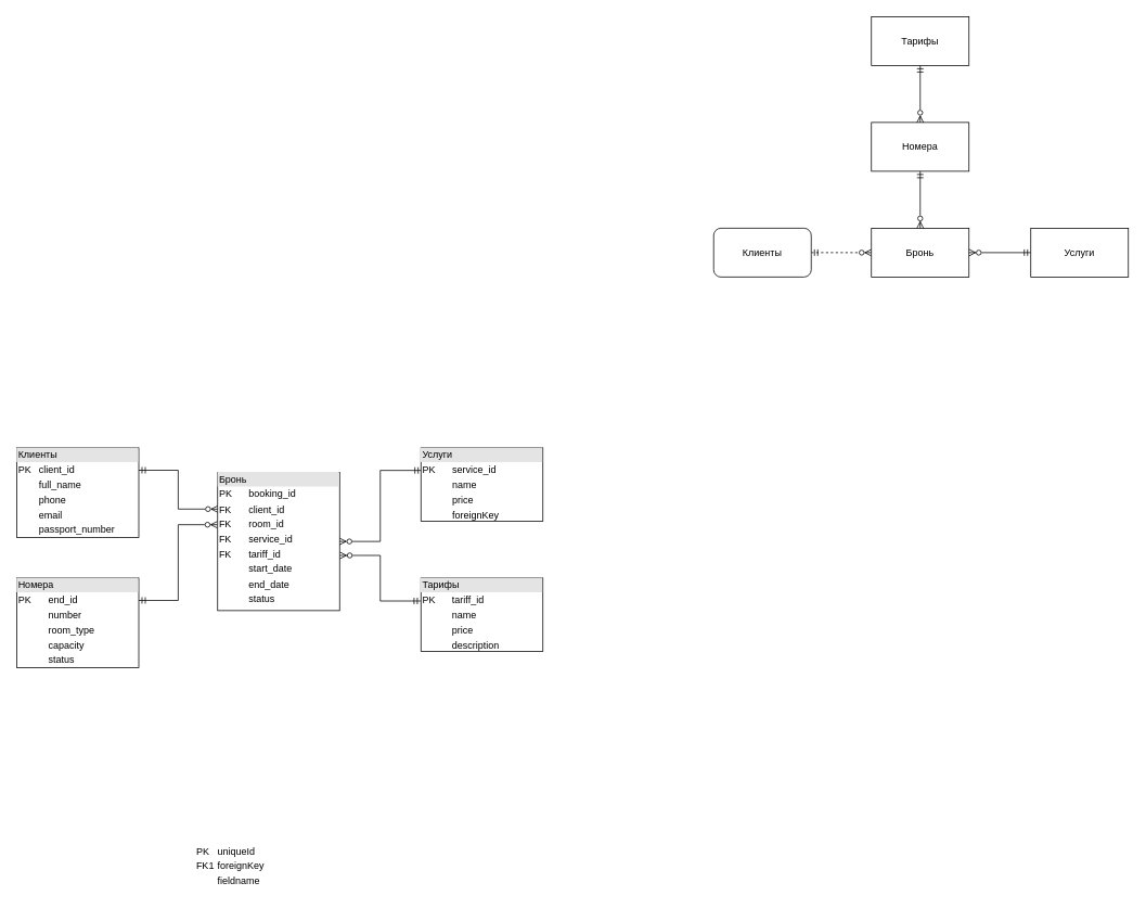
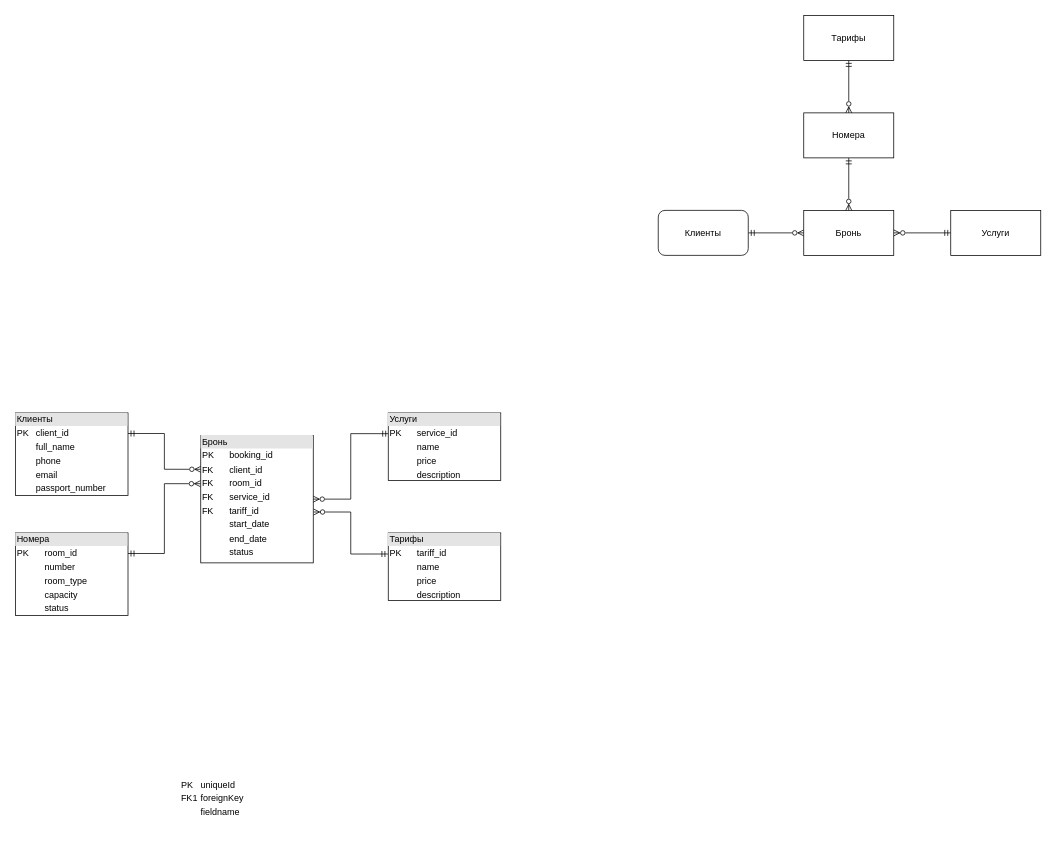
  <mxCell id="0" />
  <mxCell id="1" parent="0" />
- <mxCell id="2" value="" style="edgeStyle=orthogonalEdgeStyle;rounded=0;orthogonalLoop=1;jettySize=auto;html=1;endArrow=ERzeroToMany;endFill=0;startArrow=ERmandOne;startFill=0;dashed=1;" edge="1" parent="1" source="3" target="4"><mxGeometry relative="1" as="geometry" /></mxCell>
+ <mxCell id="2" value="" style="edgeStyle=orthogonalEdgeStyle;rounded=0;orthogonalLoop=1;jettySize=auto;html=1;endArrow=ERzeroToMany;endFill=0;startArrow=ERmandOne;startFill=0;" edge="1" parent="1" source="3" target="4"><mxGeometry relative="1" as="geometry" /></mxCell>
  <mxCell id="3" value="Клиенты" style="whiteSpace=wrap;html=1;rounded=1;" vertex="1" parent="1"><mxGeometry x="877" y="280" width="120" height="60" as="geometry" /></mxCell>
  <mxCell id="4" value="Бронь" style="rounded=0;whiteSpace=wrap;html=1;" vertex="1" parent="1"><mxGeometry x="1071" y="280" width="120" height="60" as="geometry" /></mxCell>
  <mxCell id="5" value="" style="edgeStyle=orthogonalEdgeStyle;rounded=0;orthogonalLoop=1;jettySize=auto;html=1;endArrow=ERzeroToMany;endFill=0;startArrow=ERmandOne;startFill=0;" edge="1" parent="1" source="6" target="4"><mxGeometry relative="1" as="geometry" /></mxCell>
  <mxCell id="6" value="Услуги" style="rounded=0;whiteSpace=wrap;html=1;" vertex="1" parent="1"><mxGeometry x="1267" y="280" width="120" height="60" as="geometry" /></mxCell>
  <mxCell id="7" value="" style="edgeStyle=orthogonalEdgeStyle;rounded=0;orthogonalLoop=1;jettySize=auto;html=1;startArrow=ERmandOne;startFill=0;endArrow=ERzeroToMany;endFill=0;" edge="1" parent="1" source="8" target="4"><mxGeometry relative="1" as="geometry" /></mxCell>
  <mxCell id="8" value="Номера" style="rounded=0;whiteSpace=wrap;html=1;" vertex="1" parent="1"><mxGeometry x="1071" y="150" width="120" height="60" as="geometry" /></mxCell>
  <mxCell id="9" value="" style="edgeStyle=orthogonalEdgeStyle;rounded=0;orthogonalLoop=1;jettySize=auto;html=1;endArrow=ERzeroToMany;endFill=0;startArrow=ERmandOne;startFill=0;" edge="1" parent="1" source="10" target="8"><mxGeometry relative="1" as="geometry" /></mxCell>
  <mxCell id="10" value="Тарифы" style="rounded=0;whiteSpace=wrap;html=1;" vertex="1" parent="1"><mxGeometry x="1071" y="20" width="120" height="60" as="geometry" /></mxCell>
  <mxCell id="11" style="edgeStyle=orthogonalEdgeStyle;rounded=0;orthogonalLoop=1;jettySize=auto;html=1;exitX=1;exitY=0.25;exitDx=0;exitDy=0;entryX=0.001;entryY=0.266;entryDx=0;entryDy=0;endArrow=ERzeroToMany;endFill=0;startArrow=ERmandOne;startFill=0;entryPerimeter=0;" edge="1" parent="1" source="12" target="16"><mxGeometry relative="1" as="geometry" /></mxCell>
  <mxCell id="12" value="&lt;div style=&quot;box-sizing: border-box; width: 100%; background: rgb(228, 228, 228); padding: 2px;&quot;&gt;Клиенты&lt;/div&gt;&lt;table style=&quot;width:100%;font-size:1em;&quot; cellpadding=&quot;2&quot; cellspacing=&quot;0&quot;&gt;&lt;tbody&gt;&lt;tr&gt;&lt;td&gt;PK&lt;/td&gt;&lt;td&gt;client_id&lt;/td&gt;&lt;/tr&gt;&lt;tr&gt;&lt;td&gt;&lt;br&gt;&lt;/td&gt;&lt;td&gt;full_name&lt;/td&gt;&lt;/tr&gt;&lt;tr&gt;&lt;td&gt;&lt;/td&gt;&lt;td&gt;phone&lt;/td&gt;&lt;/tr&gt;&lt;tr&gt;&lt;td&gt;&lt;br&gt;&lt;/td&gt;&lt;td&gt;email&lt;/td&gt;&lt;/tr&gt;&lt;tr&gt;&lt;td&gt;&lt;br&gt;&lt;/td&gt;&lt;td&gt;passport_number&lt;/td&gt;&lt;/tr&gt;&lt;tr&gt;&lt;td&gt;&lt;br&gt;&lt;/td&gt;&lt;td&gt;&lt;br&gt;&lt;/td&gt;&lt;/tr&gt;&lt;tr&gt;&lt;td&gt;&lt;br&gt;&lt;/td&gt;&lt;td&gt;&lt;br&gt;&lt;/td&gt;&lt;/tr&gt;&lt;tr&gt;&lt;td&gt;&lt;br&gt;&lt;/td&gt;&lt;td&gt;&lt;br&gt;&lt;/td&gt;&lt;/tr&gt;&lt;/tbody&gt;&lt;/table&gt;" style="verticalAlign=top;align=left;overflow=fill;html=1;whiteSpace=wrap;" vertex="1" parent="1"><mxGeometry x="20" y="550" width="150" height="110" as="geometry" /></mxCell>
  <mxCell id="13" value="&lt;table cellspacing=&quot;0&quot; cellpadding=&quot;2&quot; style=&quot;width:100%;font-size:1em;&quot;&gt;&lt;tbody&gt;&lt;tr&gt;&lt;td&gt;PK&lt;/td&gt;&lt;td&gt;uniqueId&lt;/td&gt;&lt;/tr&gt;&lt;tr&gt;&lt;td&gt;FK1&lt;/td&gt;&lt;td&gt;foreignKey&lt;/td&gt;&lt;/tr&gt;&lt;tr&gt;&lt;td&gt;&lt;/td&gt;&lt;td&gt;fieldname&lt;/td&gt;&lt;/tr&gt;&lt;/tbody&gt;&lt;/table&gt;" style="text;whiteSpace=wrap;html=1;" vertex="1" parent="1"><mxGeometry x="237" y="1030" width="120" height="80" as="geometry" /></mxCell>
- <mxCell id="14" value="&lt;div style=&quot;box-sizing: border-box; width: 100%; background: rgb(228, 228, 228); padding: 2px;&quot;&gt;Номера&lt;/div&gt;&lt;table style=&quot;width:100%;font-size:1em;&quot; cellpadding=&quot;2&quot; cellspacing=&quot;0&quot;&gt;&lt;tbody&gt;&lt;tr&gt;&lt;td&gt;PK&lt;/td&gt;&lt;td&gt;end_id&lt;/td&gt;&lt;/tr&gt;&lt;tr&gt;&lt;td&gt;&lt;br&gt;&lt;/td&gt;&lt;td&gt;number&lt;/td&gt;&lt;/tr&gt;&lt;tr&gt;&lt;td&gt;&lt;/td&gt;&lt;td&gt;room_type&lt;/td&gt;&lt;/tr&gt;&lt;tr&gt;&lt;td&gt;&lt;br&gt;&lt;/td&gt;&lt;td&gt;capacity&lt;/td&gt;&lt;/tr&gt;&lt;tr&gt;&lt;td&gt;&lt;br&gt;&lt;/td&gt;&lt;td&gt;status&lt;/td&gt;&lt;/tr&gt;&lt;tr&gt;&lt;td&gt;&lt;br&gt;&lt;/td&gt;&lt;td&gt;&lt;br&gt;&lt;/td&gt;&lt;/tr&gt;&lt;tr&gt;&lt;td&gt;&lt;br&gt;&lt;/td&gt;&lt;td&gt;&lt;br&gt;&lt;/td&gt;&lt;/tr&gt;&lt;tr&gt;&lt;td&gt;&lt;br&gt;&lt;/td&gt;&lt;td&gt;&lt;br&gt;&lt;/td&gt;&lt;/tr&gt;&lt;/tbody&gt;&lt;/table&gt;" style="verticalAlign=top;align=left;overflow=fill;html=1;whiteSpace=wrap;" vertex="1" parent="1"><mxGeometry x="20" y="710" width="150" height="110" as="geometry" /></mxCell>
+ <mxCell id="14" value="&lt;div style=&quot;box-sizing: border-box; width: 100%; background: rgb(228, 228, 228); padding: 2px;&quot;&gt;Номера&lt;/div&gt;&lt;table style=&quot;width:100%;font-size:1em;&quot; cellpadding=&quot;2&quot; cellspacing=&quot;0&quot;&gt;&lt;tbody&gt;&lt;tr&gt;&lt;td&gt;PK&lt;/td&gt;&lt;td&gt;room_id&lt;/td&gt;&lt;/tr&gt;&lt;tr&gt;&lt;td&gt;&lt;br&gt;&lt;/td&gt;&lt;td&gt;number&lt;/td&gt;&lt;/tr&gt;&lt;tr&gt;&lt;td&gt;&lt;/td&gt;&lt;td&gt;room_type&lt;/td&gt;&lt;/tr&gt;&lt;tr&gt;&lt;td&gt;&lt;br&gt;&lt;/td&gt;&lt;td&gt;capacity&lt;/td&gt;&lt;/tr&gt;&lt;tr&gt;&lt;td&gt;&lt;br&gt;&lt;/td&gt;&lt;td&gt;status&lt;/td&gt;&lt;/tr&gt;&lt;tr&gt;&lt;td&gt;&lt;br&gt;&lt;/td&gt;&lt;td&gt;&lt;br&gt;&lt;/td&gt;&lt;/tr&gt;&lt;tr&gt;&lt;td&gt;&lt;br&gt;&lt;/td&gt;&lt;td&gt;&lt;br&gt;&lt;/td&gt;&lt;/tr&gt;&lt;tr&gt;&lt;td&gt;&lt;br&gt;&lt;/td&gt;&lt;td&gt;&lt;br&gt;&lt;/td&gt;&lt;/tr&gt;&lt;/tbody&gt;&lt;/table&gt;" style="verticalAlign=top;align=left;overflow=fill;html=1;whiteSpace=wrap;" vertex="1" parent="1"><mxGeometry x="20" y="710" width="150" height="110" as="geometry" /></mxCell>
  <mxCell id="15" value="&lt;div style=&quot;box-sizing: border-box; width: 100%; background: rgb(228, 228, 228); padding: 2px;&quot;&gt;Тарифы&lt;/div&gt;&lt;table style=&quot;width:100%;font-size:1em;&quot; cellpadding=&quot;2&quot; cellspacing=&quot;0&quot;&gt;&lt;tbody&gt;&lt;tr&gt;&lt;td&gt;PK&lt;/td&gt;&lt;td&gt;tariff_id&lt;/td&gt;&lt;/tr&gt;&lt;tr&gt;&lt;td&gt;&lt;br&gt;&lt;/td&gt;&lt;td&gt;name&lt;/td&gt;&lt;/tr&gt;&lt;tr&gt;&lt;td&gt;&lt;/td&gt;&lt;td&gt;price&lt;/td&gt;&lt;/tr&gt;&lt;tr&gt;&lt;td&gt;&lt;br&gt;&lt;/td&gt;&lt;td&gt;&lt;span lang=&quot;en&quot; class=&quot;HwtZe&quot;&gt;&lt;span class=&quot;jCAhz ChMk0b&quot;&gt;&lt;span class=&quot;ryNqvb&quot;&gt;description&lt;/span&gt;&lt;/span&gt;&lt;/span&gt;&lt;/td&gt;&lt;/tr&gt;&lt;tr&gt;&lt;td&gt;&lt;br&gt;&lt;/td&gt;&lt;td&gt;&lt;br&gt;&lt;/td&gt;&lt;/tr&gt;&lt;tr&gt;&lt;td&gt;&lt;br&gt;&lt;/td&gt;&lt;td&gt;&lt;br&gt;&lt;/td&gt;&lt;/tr&gt;&lt;/tbody&gt;&lt;/table&gt;" style="verticalAlign=top;align=left;overflow=fill;html=1;whiteSpace=wrap;" vertex="1" parent="1"><mxGeometry x="517" y="710" width="150" height="90" as="geometry" /></mxCell>
  <mxCell id="16" value="&lt;div style=&quot;box-sizing: border-box; width: 100%; background: rgb(228, 228, 228); padding: 2px;&quot;&gt;Бронь&lt;/div&gt;&lt;table style=&quot;width:100%;font-size:1em;&quot; cellpadding=&quot;2&quot; cellspacing=&quot;0&quot;&gt;&lt;tbody&gt;&lt;tr&gt;&lt;td&gt;PK&lt;/td&gt;&lt;td&gt;booking_id &lt;/td&gt;&lt;/tr&gt;&lt;tr&gt;&lt;td&gt;FK&lt;/td&gt;&lt;td&gt;client_id &lt;/td&gt;&lt;/tr&gt;&lt;tr&gt;&lt;td&gt;FK&lt;/td&gt;&lt;td&gt;room_id &lt;/td&gt;&lt;/tr&gt;&lt;tr&gt;&lt;td&gt;FK&lt;/td&gt;&lt;td&gt;service_id&lt;/td&gt;&lt;/tr&gt;&lt;tr&gt;&lt;td&gt;FK&lt;/td&gt;&lt;td&gt;tariff_id&lt;/td&gt;&lt;/tr&gt;&lt;tr&gt;&lt;td&gt;&lt;br&gt;&lt;/td&gt;&lt;td&gt;start_date&lt;/td&gt;&lt;/tr&gt;&lt;tr&gt;&lt;td&gt;&lt;br&gt;&lt;/td&gt;&lt;td&gt;end_date&lt;/td&gt;&lt;/tr&gt;&lt;tr&gt;&lt;td&gt;&lt;br&gt;&lt;/td&gt;&lt;td&gt;status&lt;/td&gt;&lt;/tr&gt;&lt;/tbody&gt;&lt;/table&gt;" style="verticalAlign=top;align=left;overflow=fill;html=1;whiteSpace=wrap;" vertex="1" parent="1"><mxGeometry x="267" y="580" width="150" height="170" as="geometry" /></mxCell>
  <mxCell id="17" style="edgeStyle=orthogonalEdgeStyle;rounded=0;orthogonalLoop=1;jettySize=auto;html=1;exitX=0.004;exitY=0.308;exitDx=0;exitDy=0;entryX=1;entryY=0.5;entryDx=0;entryDy=0;endArrow=ERzeroToMany;endFill=0;startArrow=ERmandOne;startFill=0;exitPerimeter=0;" edge="1" parent="1" source="18" target="16"><mxGeometry relative="1" as="geometry" /></mxCell>
- <mxCell id="18" value="&lt;div style=&quot;box-sizing: border-box; width: 100%; background: rgb(228, 228, 228); padding: 2px;&quot;&gt;Услуги&lt;/div&gt;&lt;table style=&quot;width:100%;font-size:1em;&quot; cellpadding=&quot;2&quot; cellspacing=&quot;0&quot;&gt;&lt;tbody&gt;&lt;tr&gt;&lt;td&gt;PK&lt;/td&gt;&lt;td&gt;service_id &lt;/td&gt;&lt;/tr&gt;&lt;tr&gt;&lt;td&gt;&lt;/td&gt;&lt;td&gt;name&lt;/td&gt;&lt;/tr&gt;&lt;tr&gt;&lt;td&gt;&lt;br&gt;&lt;/td&gt;&lt;td&gt;price&lt;/td&gt;&lt;/tr&gt;&lt;tr&gt;&lt;td&gt;&lt;br&gt;&lt;/td&gt;&lt;td&gt;&lt;span lang=&quot;en&quot; class=&quot;HwtZe&quot;&gt;&lt;span class=&quot;jCAhz ChMk0b&quot;&gt;&lt;span class=&quot;ryNqvb&quot;&gt;foreignKey&lt;/span&gt;&lt;/span&gt;&lt;/span&gt;&lt;/td&gt;&lt;/tr&gt;&lt;tr&gt;&lt;td&gt;&lt;br&gt;&lt;/td&gt;&lt;td&gt;&lt;br&gt;&lt;/td&gt;&lt;/tr&gt;&lt;tr&gt;&lt;td&gt;&lt;br&gt;&lt;/td&gt;&lt;td&gt;&lt;br&gt;&lt;/td&gt;&lt;/tr&gt;&lt;tr&gt;&lt;td&gt;&lt;br&gt;&lt;/td&gt;&lt;td&gt;&lt;br&gt;&lt;/td&gt;&lt;/tr&gt;&lt;/tbody&gt;&lt;/table&gt;" style="verticalAlign=top;align=left;overflow=fill;html=1;whiteSpace=wrap;" vertex="1" parent="1"><mxGeometry x="517" y="550" width="150" height="90" as="geometry" /></mxCell>
+ <mxCell id="18" value="&lt;div style=&quot;box-sizing: border-box; width: 100%; background: rgb(228, 228, 228); padding: 2px;&quot;&gt;Услуги&lt;/div&gt;&lt;table style=&quot;width:100%;font-size:1em;&quot; cellpadding=&quot;2&quot; cellspacing=&quot;0&quot;&gt;&lt;tbody&gt;&lt;tr&gt;&lt;td&gt;PK&lt;/td&gt;&lt;td&gt;service_id &lt;/td&gt;&lt;/tr&gt;&lt;tr&gt;&lt;td&gt;&lt;/td&gt;&lt;td&gt;name&lt;/td&gt;&lt;/tr&gt;&lt;tr&gt;&lt;td&gt;&lt;br&gt;&lt;/td&gt;&lt;td&gt;price&lt;/td&gt;&lt;/tr&gt;&lt;tr&gt;&lt;td&gt;&lt;br&gt;&lt;/td&gt;&lt;td&gt;&lt;span lang=&quot;en&quot; class=&quot;HwtZe&quot;&gt;&lt;span class=&quot;jCAhz ChMk0b&quot;&gt;&lt;span class=&quot;ryNqvb&quot;&gt;description&lt;/span&gt;&lt;/span&gt;&lt;/span&gt;&lt;/td&gt;&lt;/tr&gt;&lt;tr&gt;&lt;td&gt;&lt;br&gt;&lt;/td&gt;&lt;td&gt;&lt;br&gt;&lt;/td&gt;&lt;/tr&gt;&lt;tr&gt;&lt;td&gt;&lt;br&gt;&lt;/td&gt;&lt;td&gt;&lt;br&gt;&lt;/td&gt;&lt;/tr&gt;&lt;tr&gt;&lt;td&gt;&lt;br&gt;&lt;/td&gt;&lt;td&gt;&lt;br&gt;&lt;/td&gt;&lt;/tr&gt;&lt;/tbody&gt;&lt;/table&gt;" style="verticalAlign=top;align=left;overflow=fill;html=1;whiteSpace=wrap;" vertex="1" parent="1"><mxGeometry x="517" y="550" width="150" height="90" as="geometry" /></mxCell>
  <mxCell id="19" style="edgeStyle=orthogonalEdgeStyle;rounded=0;orthogonalLoop=1;jettySize=auto;html=1;exitX=1;exitY=0.25;exitDx=0;exitDy=0;entryX=-0.003;entryY=0.379;entryDx=0;entryDy=0;entryPerimeter=0;endArrow=ERzeroToMany;endFill=0;startArrow=ERmandOne;startFill=0;" edge="1" parent="1" source="14" target="16"><mxGeometry relative="1" as="geometry" /></mxCell>
  <mxCell id="20" style="edgeStyle=orthogonalEdgeStyle;rounded=0;orthogonalLoop=1;jettySize=auto;html=1;exitX=-0.003;exitY=0.313;exitDx=0;exitDy=0;entryX=1.003;entryY=0.601;entryDx=0;entryDy=0;entryPerimeter=0;endArrow=ERzeroToMany;endFill=0;startArrow=ERmandOne;startFill=0;exitPerimeter=0;" edge="1" parent="1" source="15" target="16"><mxGeometry relative="1" as="geometry" /></mxCell>
